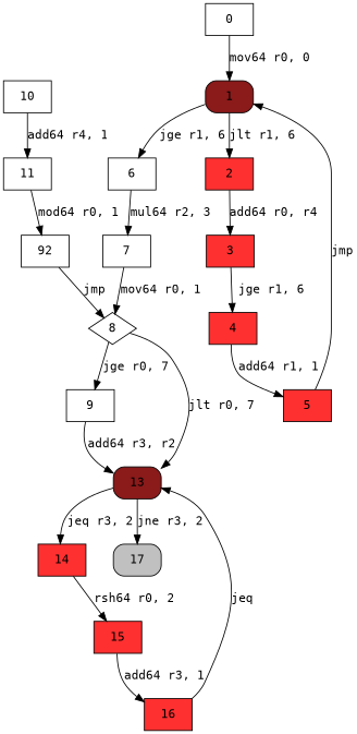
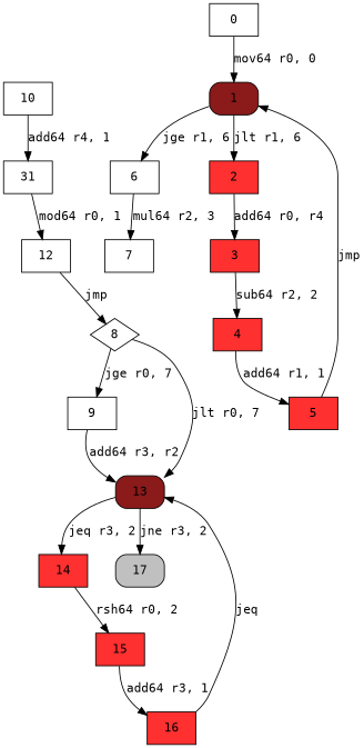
  digraph {
    node [fontname=monospace shape=box]
    edge [fontname=monospace]
    1 [fillcolor=firebrick4 style="rounded,filled"]
    6
    2 [fillcolor=firebrick1 style=filled]
    0
    7
    3 [fillcolor=firebrick1 style=filled]
    8 [shape=diamond]
    4 [fillcolor=firebrick1 style=filled]
    5 [fillcolor=firebrick1 style=filled]
    9
    13 [fillcolor=firebrick4 style="rounded,filled"]
    14 [fillcolor=firebrick1 style=filled]
    17 [fillcolor=grey style="rounded,filled"]
    10
-   11
+   11 [label=31]
    15 [fillcolor=firebrick1 style=filled]
-   12 [label=92]
+   12
    16 [fillcolor=firebrick1 style=filled]
    1 -> 6 [label="jge r1, 6"]
    1 -> 2 [label="jlt r1, 6"]
    6 -> 7 [label="mul64 r2, 3"]
    2 -> 3 [label="add64 r0, r4"]
    0 -> 1 [label="mov64 r0, 0"]
-   7 -> 8 [label="mov64 r0, 1"]
-   3 -> 4 [label="jge r1, 6"]
+   3 -> 4 [label="sub64 r2, 2"]
    8 -> 9 [label="jge r0, 7"]
    8 -> 13 [label="jlt r0, 7"]
    4 -> 5 [label="add64 r1, 1"]
    5 -> 1 [label=jmp]
    9 -> 13 [label="add64 r3, r2"]
    13 -> 14 [label="jeq r3, 2"]
    13 -> 17 [label="jne r3, 2"]
    14 -> 15 [label="rsh64 r0, 2"]
    10 -> 11 [label="add64 r4, 1"]
    11 -> 12 [label="mod64 r0, 1"]
    15 -> 16 [label="add64 r3, 1"]
    12 -> 8 [label=jmp]
    16 -> 13 [label=jeq]
  }
